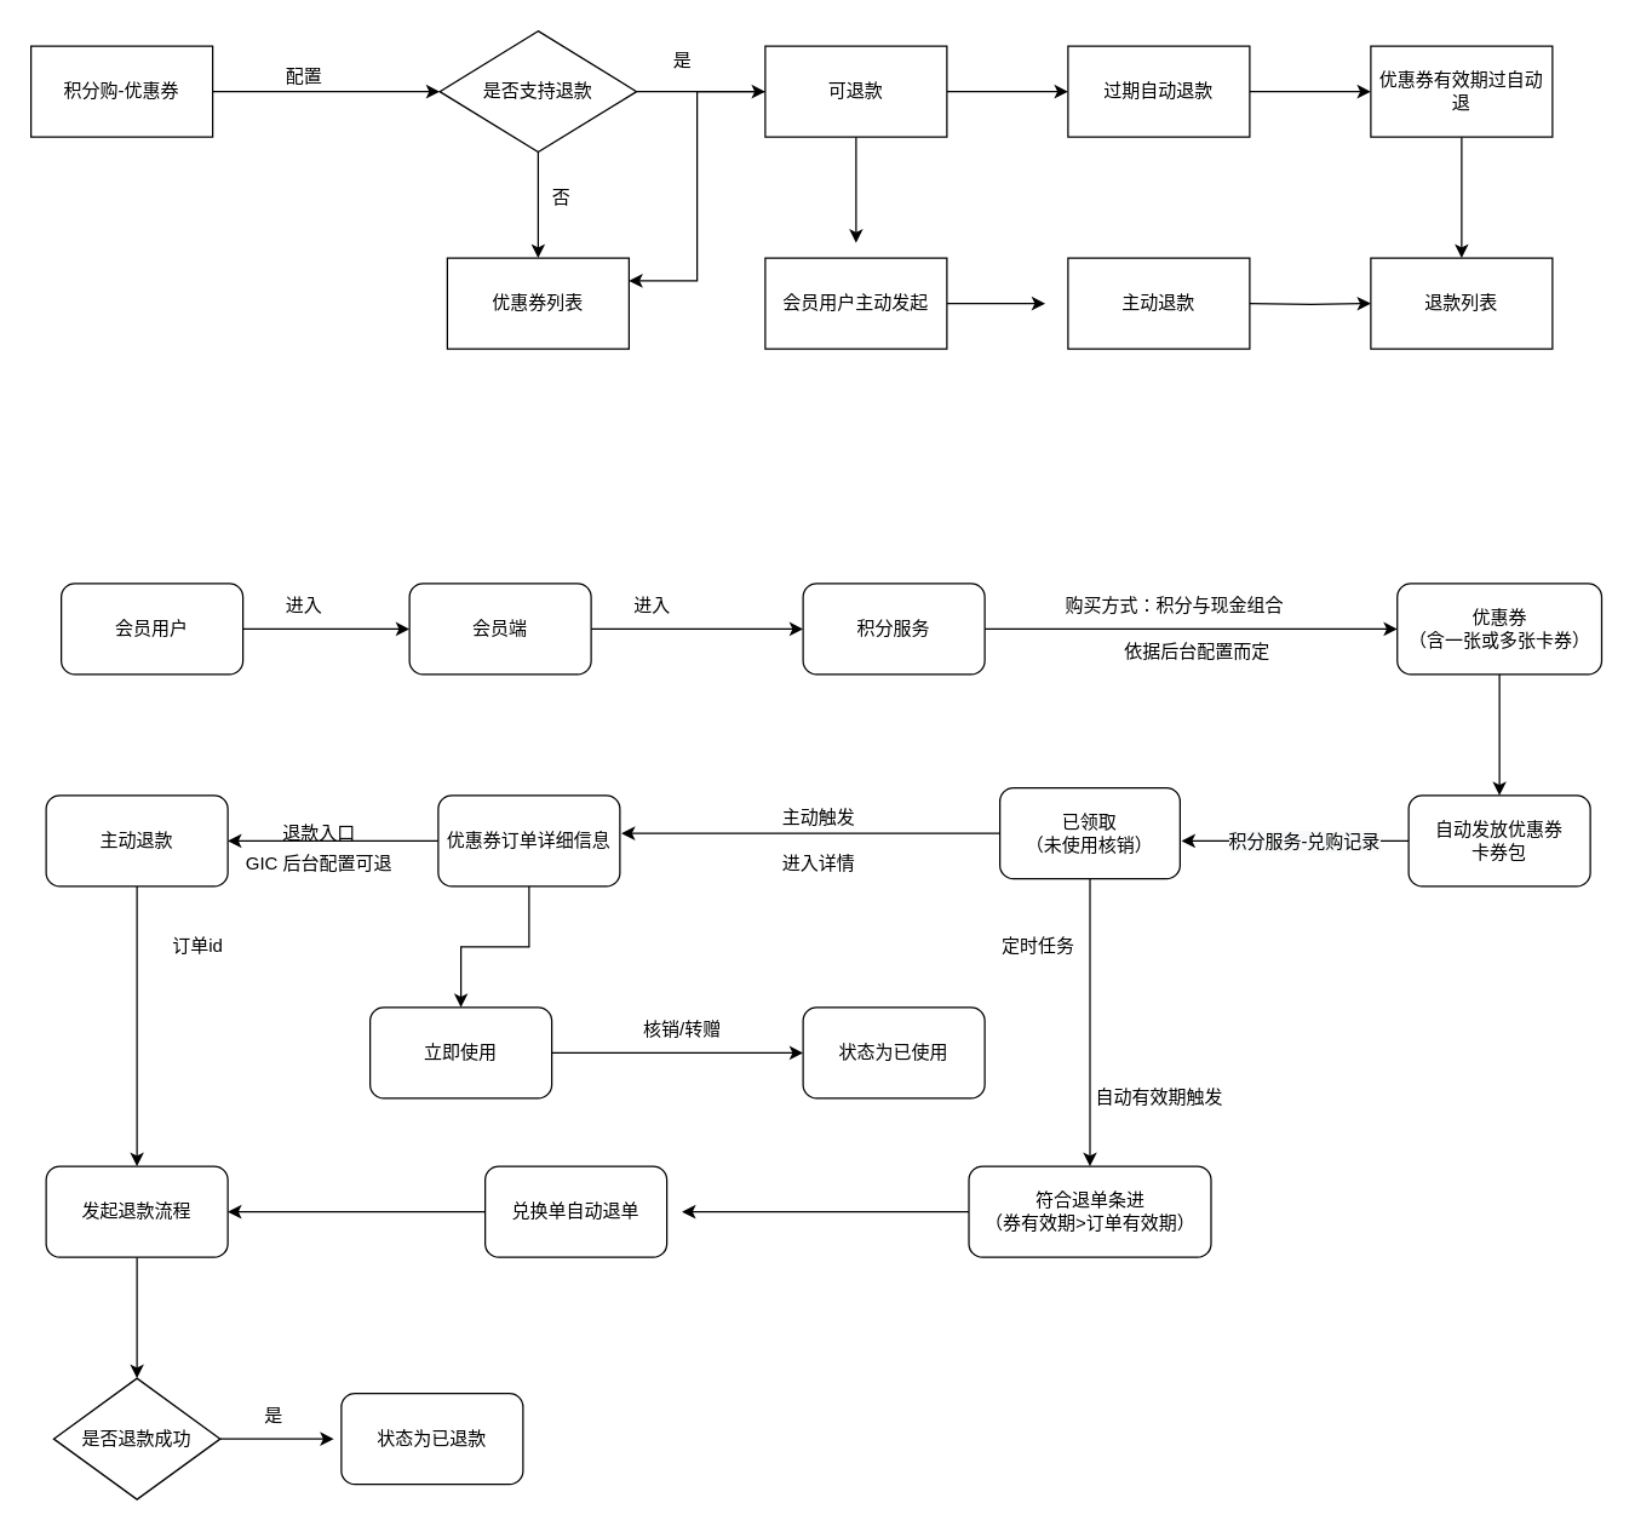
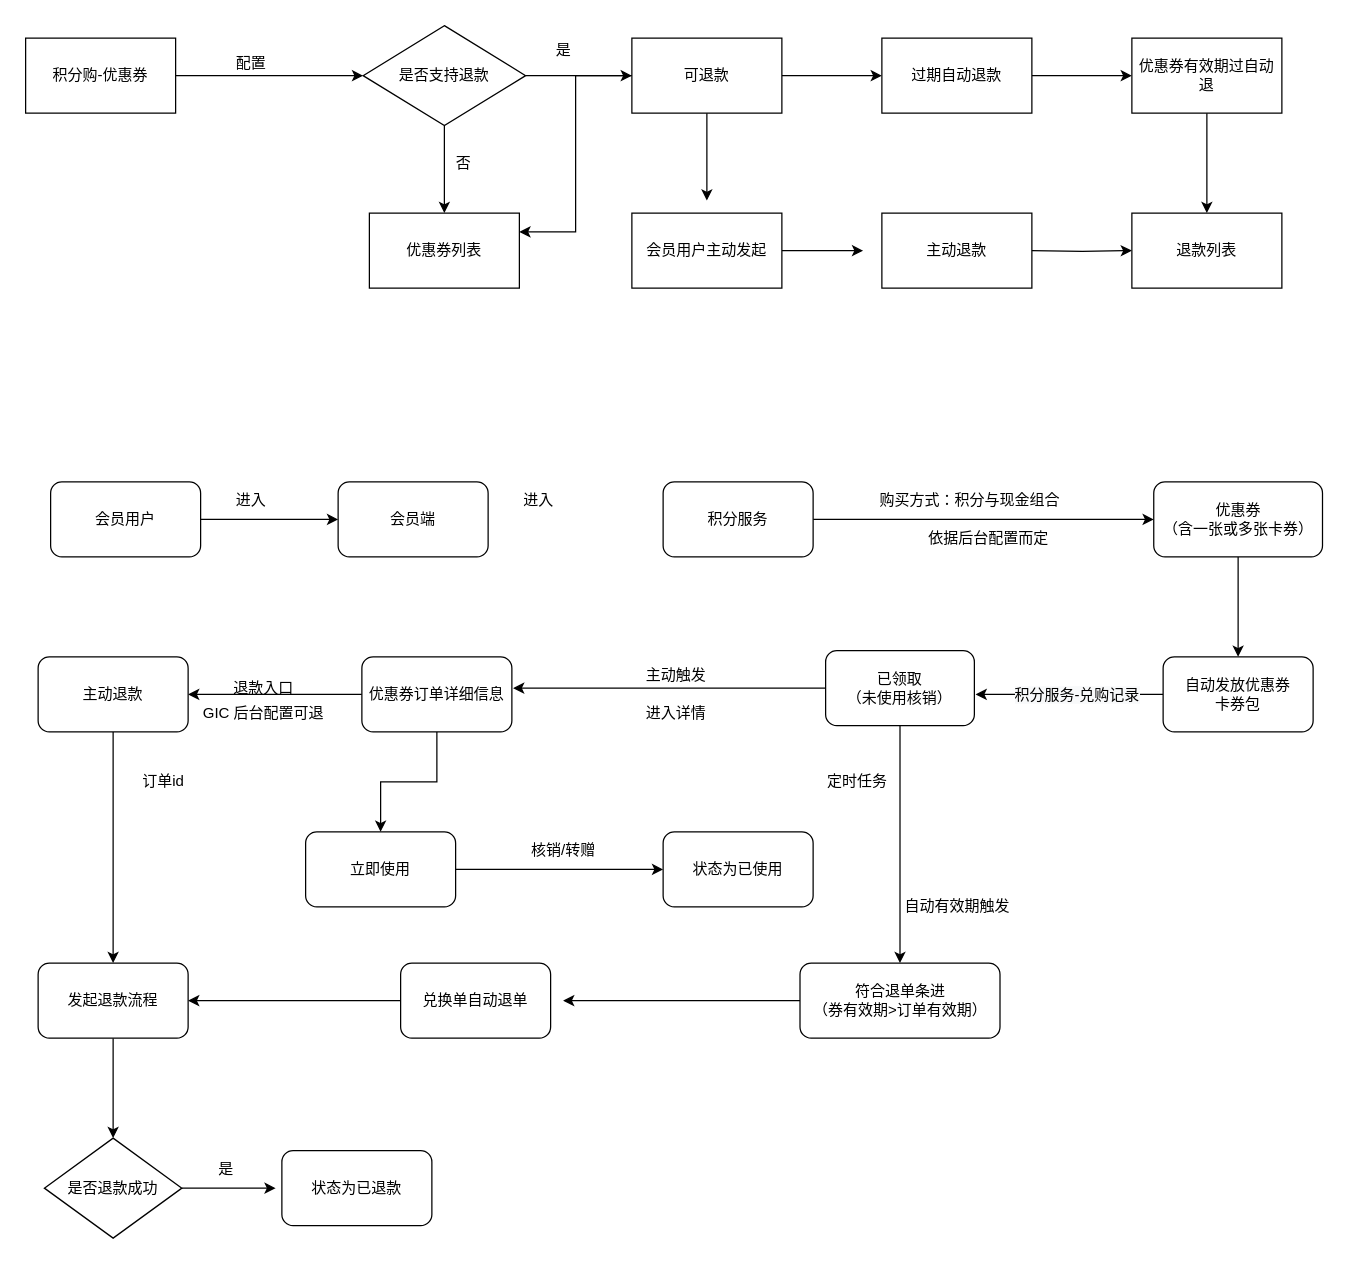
  <mxCell id="0" />
  <mxCell id="1" parent="0" />
  <mxCell id="2" value="" style="edgeStyle=orthogonalEdgeStyle;rounded=0;orthogonalLoop=1;jettySize=auto;html=1;" edge="1" parent="1" source="3" target="6"><mxGeometry relative="1" as="geometry" /></mxCell>
  <mxCell id="3" value="积分购-优惠券" style="whiteSpace=wrap;html=1;" vertex="1" parent="1"><mxGeometry x="20" y="30" width="120" height="60" as="geometry" /></mxCell>
  <mxCell id="4" value="" style="edgeStyle=orthogonalEdgeStyle;rounded=0;orthogonalLoop=1;jettySize=auto;html=1;" edge="1" parent="1" source="6" target="11"><mxGeometry relative="1" as="geometry" /></mxCell>
  <mxCell id="5" value="" style="edgeStyle=orthogonalEdgeStyle;rounded=0;orthogonalLoop=1;jettySize=auto;html=1;" edge="1" parent="1" source="6" target="20"><mxGeometry relative="1" as="geometry" /></mxCell>
  <mxCell id="6" value="是否支持退款" style="rhombus;whiteSpace=wrap;html=1;" vertex="1" parent="1"><mxGeometry x="290" y="20" width="130" height="80" as="geometry" /></mxCell>
  <mxCell id="7" value="配置" style="text;html=1;align=center;verticalAlign=middle;resizable=0;points=[];autosize=1;strokeColor=none;fillColor=none;" vertex="1" parent="1"><mxGeometry x="175" y="35" width="50" height="30" as="geometry" /></mxCell>
  <mxCell id="8" value="" style="edgeStyle=orthogonalEdgeStyle;rounded=0;orthogonalLoop=1;jettySize=auto;html=1;" edge="1" parent="1" source="11" target="14"><mxGeometry relative="1" as="geometry" /></mxCell>
  <mxCell id="9" style="edgeStyle=orthogonalEdgeStyle;rounded=0;orthogonalLoop=1;jettySize=auto;html=1;" edge="1" parent="1" source="11"><mxGeometry relative="1" as="geometry"><mxPoint x="565" y="160" as="targetPoint" /></mxGeometry></mxCell>
  <mxCell id="10" style="edgeStyle=orthogonalEdgeStyle;rounded=0;orthogonalLoop=1;jettySize=auto;html=1;entryX=1;entryY=0.25;entryDx=0;entryDy=0;" edge="1" parent="1" source="11" target="20"><mxGeometry relative="1" as="geometry" /></mxCell>
  <mxCell id="11" value="可退款" style="whiteSpace=wrap;html=1;" vertex="1" parent="1"><mxGeometry x="505" y="30" width="120" height="60" as="geometry" /></mxCell>
  <mxCell id="12" value="是" style="text;html=1;align=center;verticalAlign=middle;resizable=0;points=[];autosize=1;strokeColor=none;fillColor=none;" vertex="1" parent="1"><mxGeometry x="430" y="25" width="40" height="30" as="geometry" /></mxCell>
  <mxCell id="13" value="" style="edgeStyle=orthogonalEdgeStyle;rounded=0;orthogonalLoop=1;jettySize=auto;html=1;" edge="1" parent="1" source="14" target="17"><mxGeometry relative="1" as="geometry" /></mxCell>
  <mxCell id="14" value="过期自动退款" style="whiteSpace=wrap;html=1;" vertex="1" parent="1"><mxGeometry x="705" y="30" width="120" height="60" as="geometry" /></mxCell>
  <mxCell id="15" value="主动退款" style="whiteSpace=wrap;html=1;" vertex="1" parent="1"><mxGeometry x="705" y="170" width="120" height="60" as="geometry" /></mxCell>
  <mxCell id="16" value="" style="edgeStyle=orthogonalEdgeStyle;rounded=0;orthogonalLoop=1;jettySize=auto;html=1;" edge="1" parent="1" source="17" target="19"><mxGeometry relative="1" as="geometry" /></mxCell>
  <mxCell id="17" value="优惠券有效期过自动退" style="whiteSpace=wrap;html=1;" vertex="1" parent="1"><mxGeometry x="905" y="30" width="120" height="60" as="geometry" /></mxCell>
  <mxCell id="18" value="" style="edgeStyle=orthogonalEdgeStyle;rounded=0;orthogonalLoop=1;jettySize=auto;html=1;" edge="1" parent="1" target="19"><mxGeometry relative="1" as="geometry"><mxPoint x="825" y="200" as="sourcePoint" /></mxGeometry></mxCell>
  <mxCell id="19" value="退款列表" style="whiteSpace=wrap;html=1;" vertex="1" parent="1"><mxGeometry x="905" y="170" width="120" height="60" as="geometry" /></mxCell>
  <mxCell id="20" value="优惠券列表" style="whiteSpace=wrap;html=1;" vertex="1" parent="1"><mxGeometry x="295" y="170" width="120" height="60" as="geometry" /></mxCell>
  <mxCell id="21" value="否" style="text;html=1;align=center;verticalAlign=middle;resizable=0;points=[];autosize=1;strokeColor=none;fillColor=none;" vertex="1" parent="1"><mxGeometry x="350" y="115" width="40" height="30" as="geometry" /></mxCell>
- <mxCell id="22" value="" style="edgeStyle=orthogonalEdgeStyle;rounded=0;orthogonalLoop=1;jettySize=auto;html=1;" edge="1" parent="1" source="23" target="27"><mxGeometry relative="1" as="geometry" /></mxCell>
  <mxCell id="23" value="会员端" style="rounded=1;whiteSpace=wrap;html=1;" vertex="1" parent="1"><mxGeometry x="270" y="385" width="120" height="60" as="geometry" /></mxCell>
  <mxCell id="24" style="edgeStyle=orthogonalEdgeStyle;rounded=0;orthogonalLoop=1;jettySize=auto;html=1;" edge="1" parent="1" source="25"><mxGeometry relative="1" as="geometry"><mxPoint x="270" y="415" as="targetPoint" /></mxGeometry></mxCell>
  <mxCell id="25" value="会员用户" style="rounded=1;whiteSpace=wrap;html=1;" vertex="1" parent="1"><mxGeometry x="40" y="385" width="120" height="60" as="geometry" /></mxCell>
  <mxCell id="26" value="" style="edgeStyle=orthogonalEdgeStyle;rounded=0;orthogonalLoop=1;jettySize=auto;html=1;" edge="1" parent="1" source="27" target="29"><mxGeometry relative="1" as="geometry" /></mxCell>
  <mxCell id="27" value="积分服务" style="whiteSpace=wrap;html=1;rounded=1;" vertex="1" parent="1"><mxGeometry x="530" y="385" width="120" height="60" as="geometry" /></mxCell>
  <mxCell id="28" value="" style="edgeStyle=orthogonalEdgeStyle;rounded=0;orthogonalLoop=1;jettySize=auto;html=1;" edge="1" parent="1" source="29" target="36"><mxGeometry relative="1" as="geometry" /></mxCell>
  <mxCell id="29" value="优惠券&lt;br&gt;（含一张或多张卡券）" style="whiteSpace=wrap;html=1;rounded=1;" vertex="1" parent="1"><mxGeometry x="922.5" y="385" width="135" height="60" as="geometry" /></mxCell>
  <mxCell id="30" value="进入" style="text;html=1;align=center;verticalAlign=middle;resizable=0;points=[];autosize=1;strokeColor=none;fillColor=none;" vertex="1" parent="1"><mxGeometry x="175" y="385" width="50" height="30" as="geometry" /></mxCell>
  <mxCell id="31" value="进入" style="text;html=1;align=center;verticalAlign=middle;resizable=0;points=[];autosize=1;strokeColor=none;fillColor=none;" vertex="1" parent="1"><mxGeometry x="405" y="385" width="50" height="30" as="geometry" /></mxCell>
  <mxCell id="32" value="购买方式：积分与现金组合" style="text;html=1;align=center;verticalAlign=middle;resizable=0;points=[];autosize=1;strokeColor=none;fillColor=none;" vertex="1" parent="1"><mxGeometry x="690" y="385" width="170" height="30" as="geometry" /></mxCell>
  <mxCell id="33" value="依据后台配置而定" style="text;html=1;align=center;verticalAlign=middle;resizable=0;points=[];autosize=1;strokeColor=none;fillColor=none;" vertex="1" parent="1"><mxGeometry x="730" y="415" width="120" height="30" as="geometry" /></mxCell>
  <mxCell id="34" style="edgeStyle=orthogonalEdgeStyle;rounded=0;orthogonalLoop=1;jettySize=auto;html=1;" edge="1" parent="1" source="36"><mxGeometry relative="1" as="geometry"><mxPoint x="780" y="555" as="targetPoint" /></mxGeometry></mxCell>
  <mxCell id="35" value="&lt;span style=&quot;font-size: 12px; background-color: rgb(248, 249, 250);&quot;&gt;积分服务-兑购记录&lt;/span&gt;" style="edgeLabel;html=1;align=center;verticalAlign=middle;resizable=0;points=[];" vertex="1" connectable="0" parent="34"><mxGeometry x="0.253" y="-1" relative="1" as="geometry"><mxPoint x="24" y="1" as="offset" /></mxGeometry></mxCell>
  <mxCell id="36" value="自动发放优惠券&lt;br&gt;卡券包" style="whiteSpace=wrap;html=1;rounded=1;" vertex="1" parent="1"><mxGeometry x="930" y="525" width="120" height="60" as="geometry" /></mxCell>
  <mxCell id="37" value="" style="edgeStyle=orthogonalEdgeStyle;rounded=0;orthogonalLoop=1;jettySize=auto;html=1;" edge="1" parent="1" source="39" target="42"><mxGeometry relative="1" as="geometry" /></mxCell>
  <mxCell id="38" value="" style="edgeStyle=orthogonalEdgeStyle;rounded=0;orthogonalLoop=1;jettySize=auto;html=1;" edge="1" parent="1" source="39" target="44"><mxGeometry relative="1" as="geometry" /></mxCell>
  <mxCell id="39" value="优惠券订单详细信息" style="whiteSpace=wrap;html=1;rounded=1;" vertex="1" parent="1"><mxGeometry x="289" y="525" width="120" height="60" as="geometry" /></mxCell>
  <mxCell id="40" value="进入详情" style="text;html=1;align=center;verticalAlign=middle;resizable=0;points=[];autosize=1;strokeColor=none;fillColor=none;" vertex="1" parent="1"><mxGeometry x="505" y="555" width="70" height="30" as="geometry" /></mxCell>
  <mxCell id="41" value="" style="edgeStyle=orthogonalEdgeStyle;rounded=0;orthogonalLoop=1;jettySize=auto;html=1;" edge="1" parent="1" source="42" target="48"><mxGeometry relative="1" as="geometry" /></mxCell>
  <mxCell id="42" value="主动退款" style="whiteSpace=wrap;html=1;rounded=1;" vertex="1" parent="1"><mxGeometry x="30" y="525" width="120" height="60" as="geometry" /></mxCell>
  <mxCell id="43" value="" style="edgeStyle=orthogonalEdgeStyle;rounded=0;orthogonalLoop=1;jettySize=auto;html=1;" edge="1" parent="1" source="44" target="45"><mxGeometry relative="1" as="geometry" /></mxCell>
  <mxCell id="44" value="立即使用" style="whiteSpace=wrap;html=1;rounded=1;" vertex="1" parent="1"><mxGeometry x="244" y="665" width="120" height="60" as="geometry" /></mxCell>
  <mxCell id="45" value="状态为已使用" style="whiteSpace=wrap;html=1;rounded=1;" vertex="1" parent="1"><mxGeometry x="530" y="665" width="120" height="60" as="geometry" /></mxCell>
  <mxCell id="46" value="核销/转赠" style="text;html=1;align=center;verticalAlign=middle;resizable=0;points=[];autosize=1;strokeColor=none;fillColor=none;" vertex="1" parent="1"><mxGeometry x="415" y="665" width="70" height="30" as="geometry" /></mxCell>
  <mxCell id="47" style="edgeStyle=orthogonalEdgeStyle;rounded=0;orthogonalLoop=1;jettySize=auto;html=1;entryX=0.5;entryY=0;entryDx=0;entryDy=0;" edge="1" parent="1" source="48" target="52"><mxGeometry relative="1" as="geometry" /></mxCell>
  <mxCell id="48" value="发起退款流程" style="whiteSpace=wrap;html=1;rounded=1;" vertex="1" parent="1"><mxGeometry x="30" y="770" width="120" height="60" as="geometry" /></mxCell>
  <mxCell id="49" value="订单id" style="text;html=1;align=center;verticalAlign=middle;resizable=0;points=[];autosize=1;strokeColor=none;fillColor=none;" vertex="1" parent="1"><mxGeometry x="100" y="610" width="60" height="30" as="geometry" /></mxCell>
  <mxCell id="50" value="退款入口" style="text;html=1;align=center;verticalAlign=middle;resizable=0;points=[];autosize=1;strokeColor=none;fillColor=none;" vertex="1" parent="1"><mxGeometry x="175" y="535" width="70" height="30" as="geometry" /></mxCell>
  <mxCell id="51" value="" style="edgeStyle=orthogonalEdgeStyle;rounded=0;orthogonalLoop=1;jettySize=auto;html=1;" edge="1" parent="1" source="52"><mxGeometry relative="1" as="geometry"><mxPoint x="220" y="950" as="targetPoint" /></mxGeometry></mxCell>
  <mxCell id="52" value="是否退款成功" style="rhombus;whiteSpace=wrap;html=1;" vertex="1" parent="1"><mxGeometry x="35" y="910" width="110" height="80" as="geometry" /></mxCell>
  <mxCell id="53" value="状态为已退款" style="whiteSpace=wrap;html=1;rounded=1;" vertex="1" parent="1"><mxGeometry x="225" y="920" width="120" height="60" as="geometry" /></mxCell>
  <mxCell id="54" value="GIC 后台配置可退" style="text;html=1;align=center;verticalAlign=middle;resizable=0;points=[];autosize=1;strokeColor=none;fillColor=none;" vertex="1" parent="1"><mxGeometry x="150" y="555" width="120" height="30" as="geometry" /></mxCell>
  <mxCell id="55" value="是" style="text;html=1;align=center;verticalAlign=middle;resizable=0;points=[];autosize=1;strokeColor=none;fillColor=none;" vertex="1" parent="1"><mxGeometry x="160" y="920" width="40" height="30" as="geometry" /></mxCell>
  <mxCell id="56" value="主动触发" style="text;html=1;align=center;verticalAlign=middle;resizable=0;points=[];autosize=1;strokeColor=none;fillColor=none;" vertex="1" parent="1"><mxGeometry x="505" y="525" width="70" height="30" as="geometry" /></mxCell>
  <mxCell id="57" style="edgeStyle=orthogonalEdgeStyle;rounded=0;orthogonalLoop=1;jettySize=auto;html=1;" edge="1" parent="1" source="59"><mxGeometry relative="1" as="geometry"><mxPoint x="410" y="550" as="targetPoint" /></mxGeometry></mxCell>
  <mxCell id="58" value="" style="edgeStyle=orthogonalEdgeStyle;rounded=0;orthogonalLoop=1;jettySize=auto;html=1;entryX=0.5;entryY=0;entryDx=0;entryDy=0;" edge="1" parent="1" source="59" target="61"><mxGeometry relative="1" as="geometry"><mxPoint x="720" y="760" as="targetPoint" /><Array as="points" /></mxGeometry></mxCell>
  <mxCell id="59" value="已领取&lt;br&gt;（未使用核销）" style="whiteSpace=wrap;html=1;rounded=1;" vertex="1" parent="1"><mxGeometry x="660" y="520" width="119" height="60" as="geometry" /></mxCell>
  <mxCell id="60" style="edgeStyle=orthogonalEdgeStyle;rounded=0;orthogonalLoop=1;jettySize=auto;html=1;" edge="1" parent="1" source="61"><mxGeometry relative="1" as="geometry"><mxPoint x="450" y="800" as="targetPoint" /></mxGeometry></mxCell>
  <mxCell id="61" value="符合退单条进&lt;br&gt;（券有效期&amp;gt;订单有效期）" style="whiteSpace=wrap;html=1;rounded=1;" vertex="1" parent="1"><mxGeometry x="639.5" y="770" width="160" height="60" as="geometry" /></mxCell>
  <mxCell id="62" value="定时任务" style="text;html=1;align=center;verticalAlign=middle;resizable=0;points=[];autosize=1;strokeColor=none;fillColor=none;" vertex="1" parent="1"><mxGeometry x="650" y="610" width="70" height="30" as="geometry" /></mxCell>
  <mxCell id="63" value="自动有效期触发" style="text;html=1;align=center;verticalAlign=middle;resizable=0;points=[];autosize=1;strokeColor=none;fillColor=none;" vertex="1" parent="1"><mxGeometry x="710" y="710" width="110" height="30" as="geometry" /></mxCell>
  <mxCell id="64" style="edgeStyle=orthogonalEdgeStyle;rounded=0;orthogonalLoop=1;jettySize=auto;html=1;" edge="1" parent="1" source="65" target="48"><mxGeometry relative="1" as="geometry" /></mxCell>
  <mxCell id="65" value="兑换单自动退单" style="whiteSpace=wrap;html=1;rounded=1;" vertex="1" parent="1"><mxGeometry x="320" y="770" width="120" height="60" as="geometry" /></mxCell>
  <mxCell id="66" style="edgeStyle=orthogonalEdgeStyle;rounded=0;orthogonalLoop=1;jettySize=auto;html=1;" edge="1" parent="1" source="67"><mxGeometry relative="1" as="geometry"><mxPoint x="690" y="200" as="targetPoint" /></mxGeometry></mxCell>
  <mxCell id="67" value="会员用户主动发起" style="whiteSpace=wrap;html=1;" vertex="1" parent="1"><mxGeometry x="505" y="170" width="120" height="60" as="geometry" /></mxCell>
